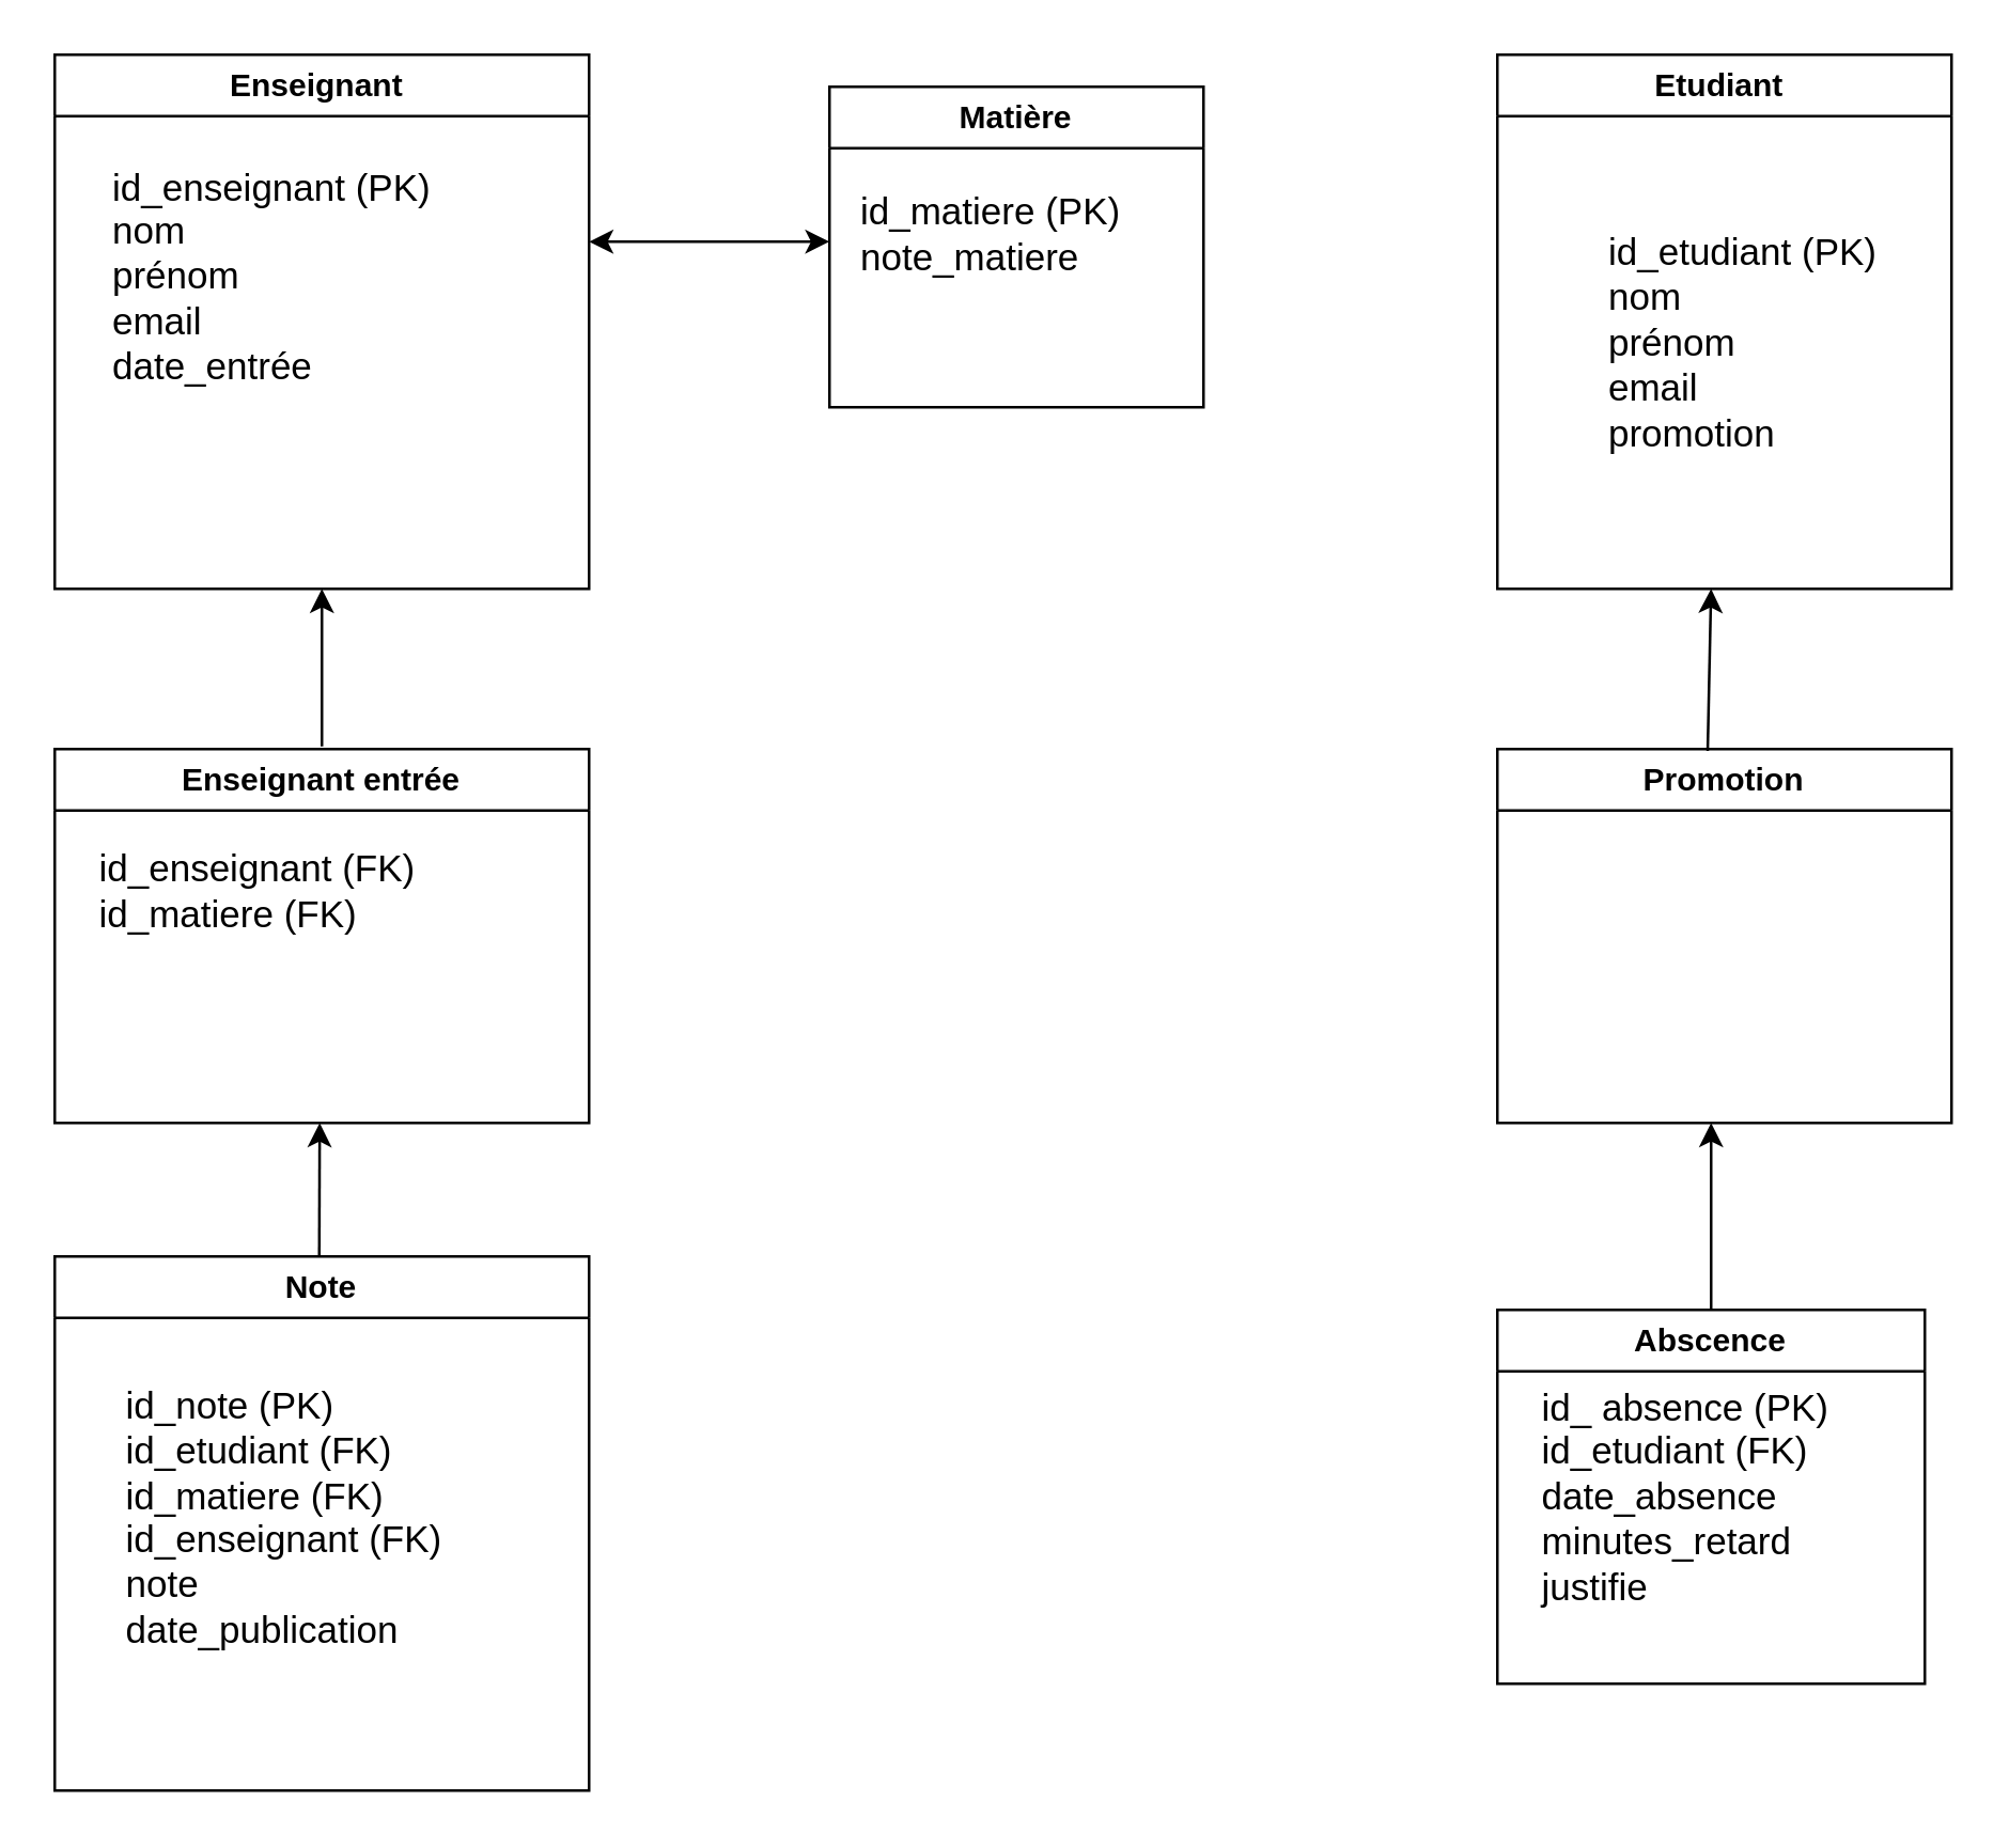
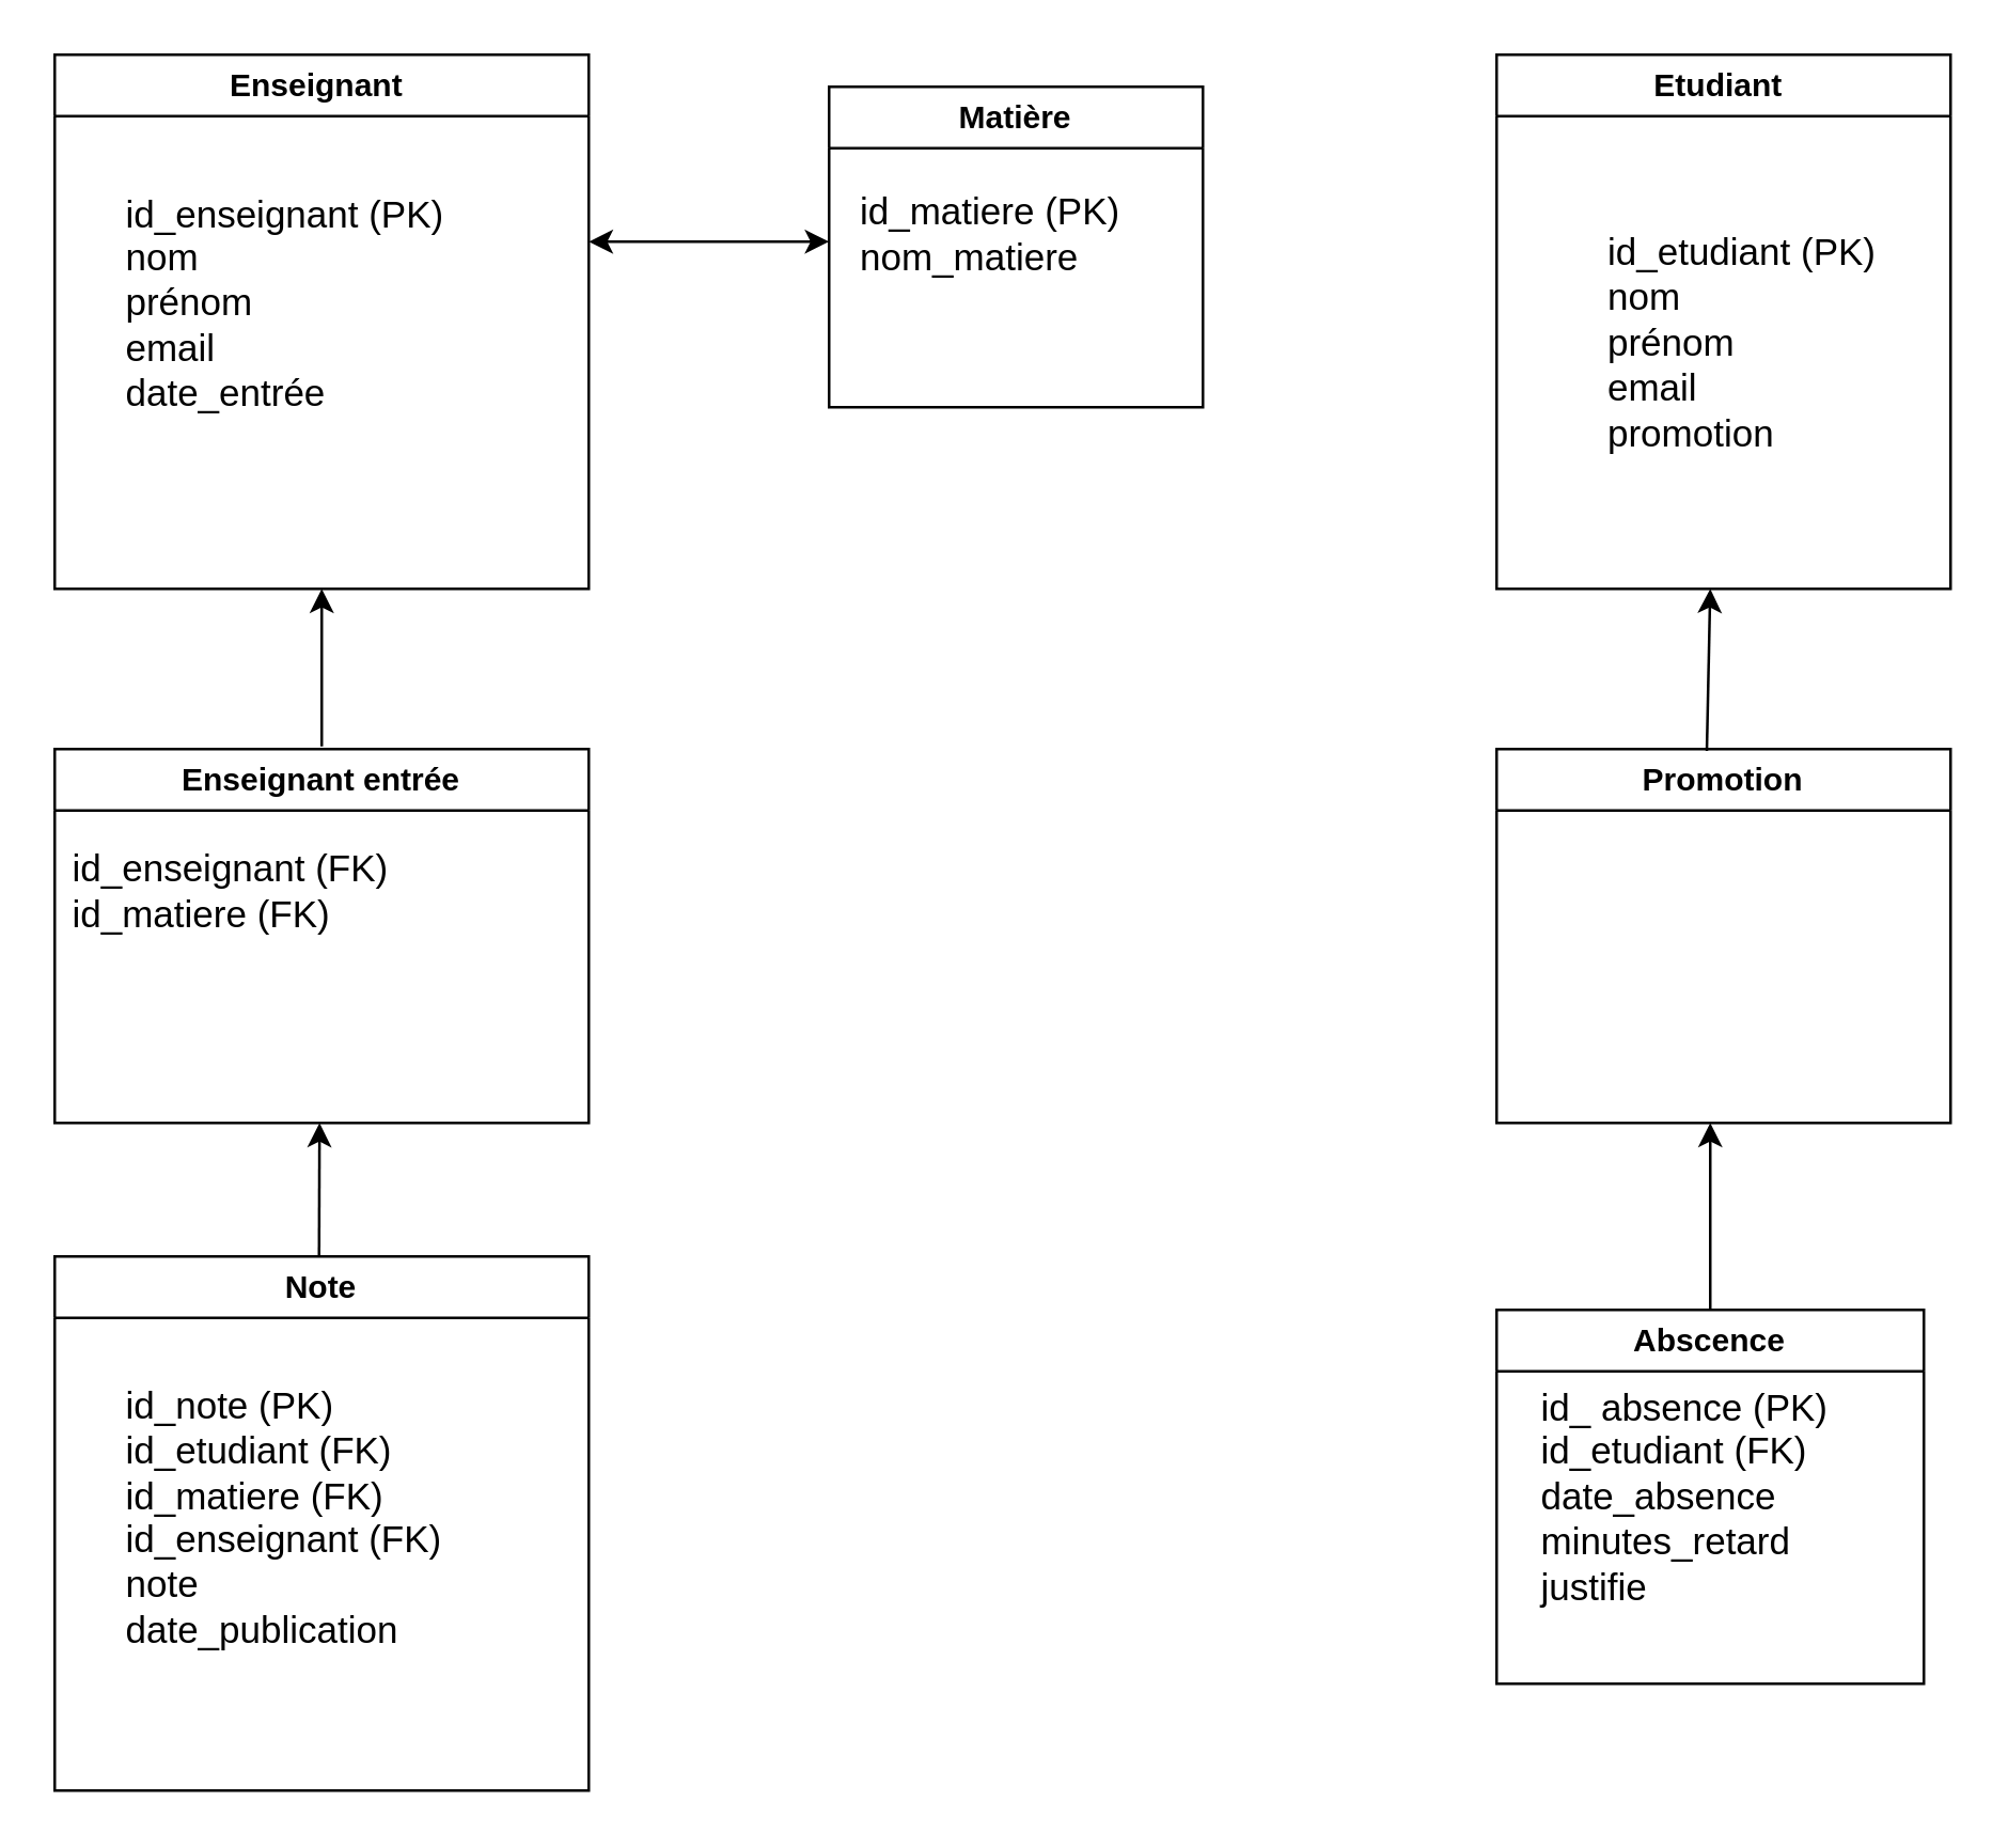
  <mxCell id="0" />
  <mxCell id="1" parent="0" />
  <mxCell id="2" value="Enseignant&amp;nbsp;" style="swimlane;whiteSpace=wrap;html=1;" vertex="1" parent="1"><mxGeometry x="20" y="20" width="200" height="200" as="geometry" /></mxCell>
  <mxCell id="3" value="Etudiant&amp;nbsp;" style="swimlane;whiteSpace=wrap;html=1;" vertex="1" parent="1"><mxGeometry x="560" y="20" width="170" height="200" as="geometry" /></mxCell>
  <mxCell id="4" value="&lt;font style=&quot;font-size: 14px;&quot;&gt;id_etudiant (PK)&lt;/font&gt;&lt;div&gt;&lt;font style=&quot;font-size: 14px;&quot;&gt;nom&lt;/font&gt;&lt;/div&gt;&lt;div&gt;&lt;font style=&quot;font-size: 14px;&quot;&gt;prénom&lt;/font&gt;&lt;/div&gt;&lt;div&gt;&lt;font style=&quot;font-size: 14px;&quot;&gt;email&lt;/font&gt;&lt;/div&gt;&lt;div&gt;&lt;font style=&quot;font-size: 14px;&quot;&gt;promotion&lt;/font&gt;&lt;/div&gt;&lt;div&gt;&lt;br&gt;&lt;/div&gt;" style="text;html=1;align=left;verticalAlign=middle;resizable=0;points=[];autosize=1;strokeColor=none;fillColor=none;" vertex="1" parent="3"><mxGeometry x="40" y="60" width="120" height="110" as="geometry" /></mxCell>
  <mxCell id="5" value="Matière" style="swimlane;whiteSpace=wrap;html=1;" vertex="1" parent="1"><mxGeometry x="310" y="32" width="140" height="120" as="geometry" /></mxCell>
- <mxCell id="6" value="&lt;font style=&quot;font-size: 14px;&quot;&gt;id_matiere (PK)&lt;/font&gt;&lt;div&gt;&lt;font style=&quot;font-size: 14px;&quot;&gt;note_matiere&lt;/font&gt;&lt;/div&gt;" style="text;html=1;align=left;verticalAlign=middle;resizable=0;points=[];autosize=1;strokeColor=none;fillColor=none;" vertex="1" parent="5"><mxGeometry x="10" y="30" width="120" height="50" as="geometry" /></mxCell>
+ <mxCell id="6" value="&lt;font style=&quot;font-size: 14px;&quot;&gt;id_matiere (PK)&lt;/font&gt;&lt;div&gt;&lt;font style=&quot;font-size: 14px;&quot;&gt;nom_matiere&lt;/font&gt;&lt;/div&gt;" style="text;html=1;align=left;verticalAlign=middle;resizable=0;points=[];autosize=1;strokeColor=none;fillColor=none;" vertex="1" parent="5"><mxGeometry x="10" y="30" width="120" height="50" as="geometry" /></mxCell>
  <mxCell id="7" value="Enseignant entrée" style="swimlane;whiteSpace=wrap;html=1;" vertex="1" parent="1"><mxGeometry x="20" y="280" width="200" height="140" as="geometry" /></mxCell>
- <mxCell id="8" value="&lt;font style=&quot;font-size: 14px;&quot;&gt;id_enseignant (FK)&lt;/font&gt;&lt;div&gt;&lt;font style=&quot;font-size: 14px;&quot;&gt;id_matiere (FK)&lt;/font&gt;&lt;/div&gt;" style="text;html=1;align=left;verticalAlign=middle;resizable=0;points=[];autosize=1;strokeColor=none;fillColor=none;" vertex="1" parent="7"><mxGeometry x="15" y="28" width="140" height="50" as="geometry" /></mxCell>
+ <mxCell id="8" value="&lt;font style=&quot;font-size: 14px;&quot;&gt;id_enseignant (FK)&lt;/font&gt;&lt;div&gt;&lt;font style=&quot;font-size: 14px;&quot;&gt;id_matiere (FK)&lt;/font&gt;&lt;/div&gt;" style="text;html=1;align=left;verticalAlign=middle;resizable=0;points=[];autosize=1;strokeColor=none;fillColor=none;" vertex="1" parent="7"><mxGeometry x="5" y="28" width="140" height="50" as="geometry" /></mxCell>
  <mxCell id="9" value="Promotion" style="swimlane;whiteSpace=wrap;html=1;" vertex="1" parent="1"><mxGeometry x="560" y="280" width="170" height="140" as="geometry" /></mxCell>
- <mxCell id="10" value="&lt;font style=&quot;font-size: 14px;&quot;&gt;id_enseignant (PK)&lt;/font&gt;&lt;div&gt;&lt;font style=&quot;font-size: 14px;&quot;&gt;nom&lt;/font&gt;&lt;/div&gt;&lt;div&gt;&lt;font style=&quot;font-size: 14px;&quot;&gt;prénom&lt;/font&gt;&lt;/div&gt;&lt;div&gt;&lt;font style=&quot;font-size: 14px;&quot;&gt;email&lt;/font&gt;&lt;/div&gt;&lt;div&gt;&lt;font style=&quot;font-size: 14px;&quot;&gt;date_entrée&lt;/font&gt;&lt;/div&gt;" style="text;html=1;align=left;verticalAlign=middle;resizable=0;points=[];autosize=1;strokeColor=none;fillColor=none;" vertex="1" parent="1"><mxGeometry x="40" y="53" width="140" height="100" as="geometry" /></mxCell>
+ <mxCell id="10" value="&lt;font style=&quot;font-size: 14px;&quot;&gt;id_enseignant (PK)&lt;/font&gt;&lt;div&gt;&lt;font style=&quot;font-size: 14px;&quot;&gt;nom&lt;/font&gt;&lt;/div&gt;&lt;div&gt;&lt;font style=&quot;font-size: 14px;&quot;&gt;prénom&lt;/font&gt;&lt;/div&gt;&lt;div&gt;&lt;font style=&quot;font-size: 14px;&quot;&gt;email&lt;/font&gt;&lt;/div&gt;&lt;div&gt;&lt;font style=&quot;font-size: 14px;&quot;&gt;date_entrée&lt;/font&gt;&lt;/div&gt;" style="text;html=1;align=left;verticalAlign=middle;resizable=0;points=[];autosize=1;strokeColor=none;fillColor=none;" vertex="1" parent="1"><mxGeometry x="45" y="63" width="140" height="100" as="geometry" /></mxCell>
  <mxCell id="11" value="" style="endArrow=classic;startArrow=classic;html=1;rounded=0;" edge="1" parent="1"><mxGeometry width="50" height="50" relative="1" as="geometry"><mxPoint x="220" y="90" as="sourcePoint" /><mxPoint x="310" y="90" as="targetPoint" /></mxGeometry></mxCell>
  <mxCell id="12" value="" style="endArrow=classic;html=1;rounded=0;exitX=0.463;exitY=0.005;exitDx=0;exitDy=0;exitPerimeter=0;" edge="1" parent="1" source="9"><mxGeometry width="50" height="50" relative="1" as="geometry"><mxPoint x="590" y="270" as="sourcePoint" /><mxPoint x="640" y="220" as="targetPoint" /></mxGeometry></mxCell>
  <mxCell id="13" value="" style="endArrow=classic;html=1;rounded=0;" edge="1" parent="1"><mxGeometry width="50" height="50" relative="1" as="geometry"><mxPoint x="120" y="279" as="sourcePoint" /><mxPoint x="120" y="220" as="targetPoint" /></mxGeometry></mxCell>
  <mxCell id="14" value="Abscence" style="swimlane;whiteSpace=wrap;html=1;" vertex="1" parent="1"><mxGeometry x="560" y="490" width="160" height="140" as="geometry" /></mxCell>
  <mxCell id="15" value="&lt;font style=&quot;font-size: 14px;&quot;&gt;id_ absence (PK)&lt;/font&gt;&lt;div&gt;&lt;font style=&quot;font-size: 14px;&quot;&gt;id_etudiant (FK)&lt;/font&gt;&lt;/div&gt;&lt;div&gt;&lt;font style=&quot;font-size: 14px;&quot;&gt;date_absence&lt;/font&gt;&lt;/div&gt;&lt;div&gt;&lt;font style=&quot;font-size: 14px;&quot;&gt;minutes_retard&lt;/font&gt;&lt;/div&gt;&lt;div&gt;&lt;font style=&quot;font-size: 14px;&quot;&gt;justifie&lt;/font&gt;&lt;/div&gt;" style="text;html=1;align=left;verticalAlign=middle;resizable=0;points=[];autosize=1;strokeColor=none;fillColor=none;" vertex="1" parent="14"><mxGeometry x="15" y="20" width="130" height="100" as="geometry" /></mxCell>
  <mxCell id="16" value="" style="endArrow=classic;html=1;rounded=0;exitX=0.5;exitY=0;exitDx=0;exitDy=0;" edge="1" parent="1" source="14"><mxGeometry width="50" height="50" relative="1" as="geometry"><mxPoint x="590" y="460" as="sourcePoint" /><mxPoint x="640" y="420" as="targetPoint" /></mxGeometry></mxCell>
  <mxCell id="17" value="Note" style="swimlane;whiteSpace=wrap;html=1;" vertex="1" parent="1"><mxGeometry x="20" y="470" width="200" height="200" as="geometry" /></mxCell>
  <mxCell id="18" value="&lt;font style=&quot;font-size: 14px;&quot;&gt;id_note (PK)&lt;/font&gt;&lt;div&gt;&lt;font style=&quot;font-size: 14px;&quot;&gt;id_etudiant (FK)&lt;/font&gt;&lt;/div&gt;&lt;div&gt;&lt;font style=&quot;font-size: 14px;&quot;&gt;id_matiere (FK)&lt;/font&gt;&lt;/div&gt;&lt;div&gt;&lt;font style=&quot;font-size: 14px;&quot;&gt;id_enseignant (FK)&lt;/font&gt;&lt;/div&gt;&lt;div&gt;&lt;font style=&quot;font-size: 14px;&quot;&gt;note&amp;nbsp;&lt;/font&gt;&lt;/div&gt;&lt;div&gt;&lt;font style=&quot;font-size: 14px;&quot;&gt;date_publication&lt;/font&gt;&lt;/div&gt;&lt;div&gt;&lt;br&gt;&lt;/div&gt;" style="text;html=1;align=left;verticalAlign=middle;resizable=0;points=[];autosize=1;strokeColor=none;fillColor=none;" vertex="1" parent="17"><mxGeometry x="25" y="40" width="140" height="130" as="geometry" /></mxCell>
  <mxCell id="19" value="" style="endArrow=classic;html=1;rounded=0;" edge="1" parent="1"><mxGeometry width="50" height="50" relative="1" as="geometry"><mxPoint x="119" y="470" as="sourcePoint" /><mxPoint x="119.17" y="420" as="targetPoint" /></mxGeometry></mxCell>
